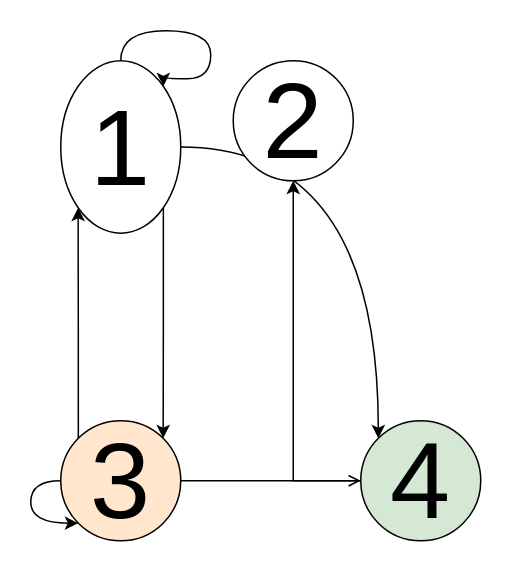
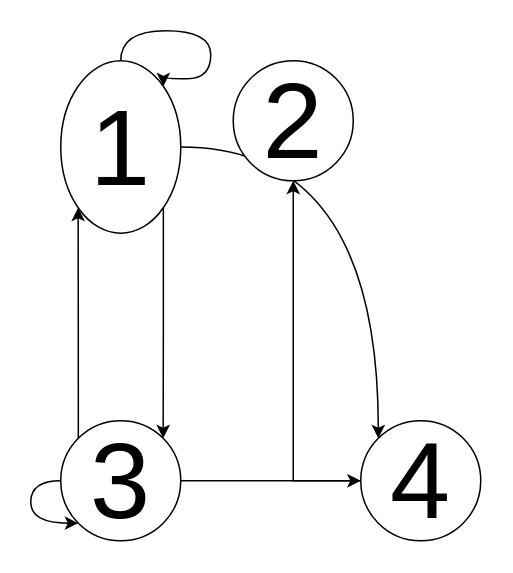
  <mxCell id="0" />
  <mxCell id="1" parent="0" />
  <mxCell id="2" style="edgeStyle=orthogonalEdgeStyle;rounded=0;orthogonalLoop=1;jettySize=auto;html=1;entryX=1;entryY=0;entryDx=0;entryDy=0;exitX=1;exitY=1;exitDx=0;exitDy=0;" edge="1" parent="1" source="4" target="8"><mxGeometry relative="1" as="geometry" /></mxCell>
  <mxCell id="3" style="edgeStyle=orthogonalEdgeStyle;rounded=0;orthogonalLoop=1;jettySize=auto;html=1;entryX=0;entryY=0;entryDx=0;entryDy=0;curved=1;" edge="1" parent="1" source="4" target="10"><mxGeometry relative="1" as="geometry" /></mxCell>
  <mxCell id="4" value="&lt;font style=&quot;font-size: 72px&quot;&gt;1&lt;/font&gt;" style="ellipse;whiteSpace=wrap;html=1;aspect=fixed;" vertex="1" parent="1"><mxGeometry x="40" y="40" width="80" height="115" as="geometry" /></mxCell>
  <mxCell id="5" value="&lt;font style=&quot;font-size: 72px&quot;&gt;2&lt;/font&gt;" style="ellipse;whiteSpace=wrap;html=1;aspect=fixed;" vertex="1" parent="1"><mxGeometry x="155" y="40" width="80" height="80" as="geometry" /></mxCell>
  <mxCell id="6" style="edgeStyle=orthogonalEdgeStyle;rounded=0;orthogonalLoop=1;jettySize=auto;html=1;exitX=0;exitY=0;exitDx=0;exitDy=0;entryX=0;entryY=1;entryDx=0;entryDy=0;" edge="1" parent="1" source="8" target="4"><mxGeometry relative="1" as="geometry" /></mxCell>
- <mxCell id="7" style="edgeStyle=orthogonalEdgeStyle;rounded=0;orthogonalLoop=1;jettySize=auto;html=1;entryX=0;entryY=0.5;entryDx=0;entryDy=0;endArrow=open;" edge="1" parent="1" source="8" target="10"><mxGeometry relative="1" as="geometry" /></mxCell>
- <mxCell id="8" value="&lt;font style=&quot;font-size: 72px&quot;&gt;3&lt;/font&gt;" style="ellipse;whiteSpace=wrap;html=1;aspect=fixed;fillColor=#ffe6cc;" vertex="1" parent="1"><mxGeometry x="40" y="280" width="80" height="80" as="geometry" /></mxCell>
+ <mxCell id="7" style="edgeStyle=orthogonalEdgeStyle;rounded=0;orthogonalLoop=1;jettySize=auto;html=1;entryX=0;entryY=0.5;entryDx=0;entryDy=0;" edge="1" parent="1" source="8" target="10"><mxGeometry relative="1" as="geometry" /></mxCell>
+ <mxCell id="8" value="&lt;font style=&quot;font-size: 72px&quot;&gt;3&lt;/font&gt;" style="ellipse;whiteSpace=wrap;html=1;aspect=fixed;" vertex="1" parent="1"><mxGeometry x="40" y="280" width="80" height="80" as="geometry" /></mxCell>
  <mxCell id="9" style="edgeStyle=orthogonalEdgeStyle;rounded=0;orthogonalLoop=1;jettySize=auto;html=1;entryX=0.5;entryY=1;entryDx=0;entryDy=0;" edge="1" parent="1" source="10" target="5"><mxGeometry relative="1" as="geometry" /></mxCell>
- <mxCell id="10" value="&lt;font style=&quot;font-size: 72px&quot;&gt;4&lt;/font&gt;" style="ellipse;whiteSpace=wrap;html=1;aspect=fixed;fillColor=#d5e8d4;" vertex="1" parent="1"><mxGeometry x="240" y="280" width="80" height="80" as="geometry" /></mxCell>
+ <mxCell id="10" value="&lt;font style=&quot;font-size: 72px&quot;&gt;4&lt;/font&gt;" style="ellipse;whiteSpace=wrap;html=1;aspect=fixed;" vertex="1" parent="1"><mxGeometry x="240" y="280" width="80" height="80" as="geometry" /></mxCell>
  <mxCell id="11" style="edgeStyle=orthogonalEdgeStyle;rounded=0;orthogonalLoop=1;jettySize=auto;html=1;entryX=1;entryY=0;entryDx=0;entryDy=0;curved=1;" edge="1" parent="1" source="4" target="4"><mxGeometry relative="1" as="geometry"><Array as="points"><mxPoint x="80" y="20" /><mxPoint x="140" y="20" /><mxPoint x="140" y="52" /></Array></mxGeometry></mxCell>
  <mxCell id="12" style="edgeStyle=orthogonalEdgeStyle;rounded=0;orthogonalLoop=1;jettySize=auto;html=1;entryX=0;entryY=1;entryDx=0;entryDy=0;exitX=0;exitY=0.5;exitDx=0;exitDy=0;curved=1;" edge="1" parent="1" source="8" target="8"><mxGeometry relative="1" as="geometry"><Array as="points"><mxPoint x="20" y="320" /><mxPoint x="20" y="348" /></Array></mxGeometry></mxCell>
